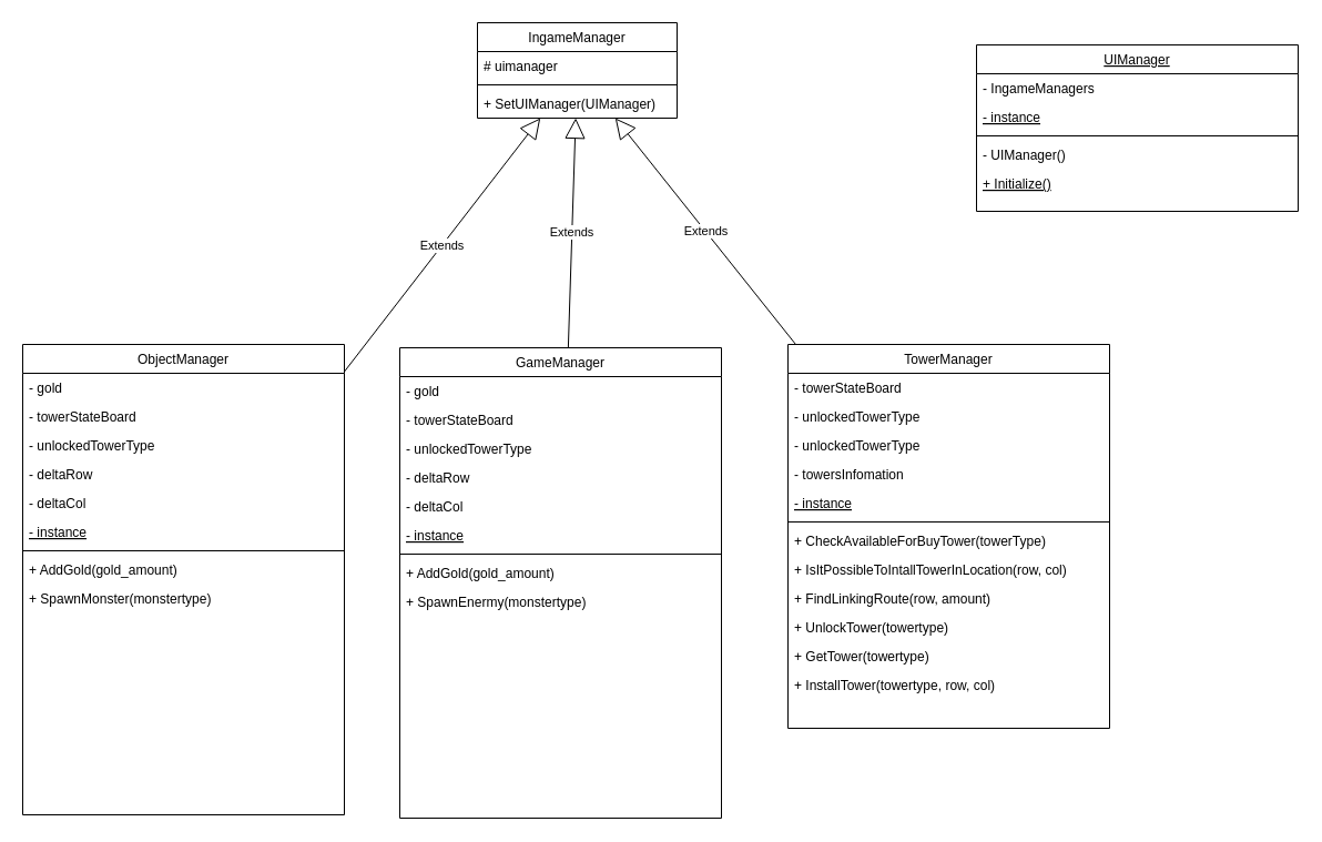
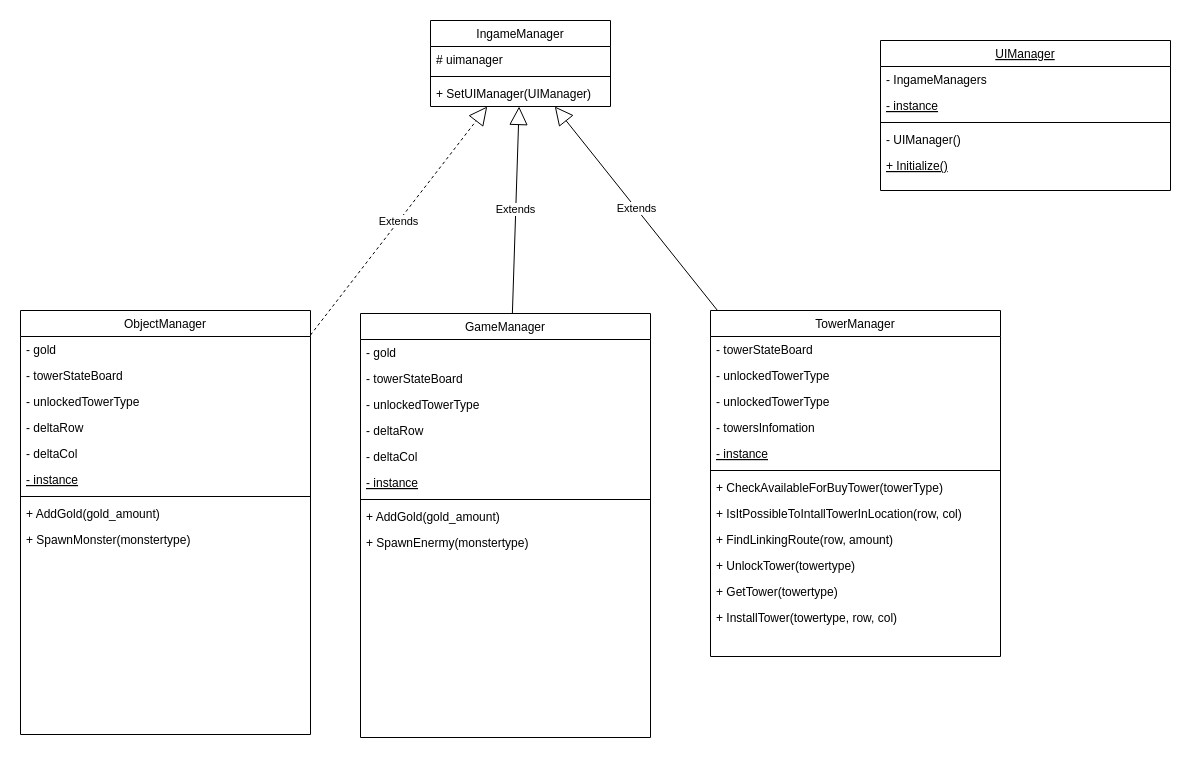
  <mxCell id="0" />
  <mxCell id="1" parent="0" />
  <mxCell id="2" value="GameManager" style="swimlane;fontStyle=0;align=center;verticalAlign=top;childLayout=stackLayout;horizontal=1;startSize=26;horizontalStack=0;resizeParent=1;resizeLast=0;collapsible=1;marginBottom=0;rounded=0;shadow=0;strokeWidth=1;" parent="1" vertex="1"><mxGeometry x="360" y="313" width="290" height="424" as="geometry"><mxRectangle x="230" y="140" width="160" height="26" as="alternateBounds" /></mxGeometry></mxCell>
  <mxCell id="3" value="- gold" style="text;align=left;verticalAlign=top;spacingLeft=4;spacingRight=4;overflow=hidden;rotatable=0;points=[[0,0.5],[1,0.5]];portConstraint=eastwest;" parent="2" vertex="1"><mxGeometry y="26" width="290" height="26" as="geometry" /></mxCell>
  <mxCell id="4" value="- towerStateBoard" style="text;align=left;verticalAlign=top;spacingLeft=4;spacingRight=4;overflow=hidden;rotatable=0;points=[[0,0.5],[1,0.5]];portConstraint=eastwest;rounded=0;shadow=0;html=0;" parent="2" vertex="1"><mxGeometry y="52" width="290" height="26" as="geometry" /></mxCell>
  <mxCell id="5" value="- unlockedTowerType" style="text;align=left;verticalAlign=top;spacingLeft=4;spacingRight=4;overflow=hidden;rotatable=0;points=[[0,0.5],[1,0.5]];portConstraint=eastwest;rounded=0;shadow=0;html=0;" vertex="1" parent="2"><mxGeometry y="78" width="290" height="26" as="geometry" /></mxCell>
  <mxCell id="6" value="- deltaRow" style="text;align=left;verticalAlign=top;spacingLeft=4;spacingRight=4;overflow=hidden;rotatable=0;points=[[0,0.5],[1,0.5]];portConstraint=eastwest;rounded=0;shadow=0;html=0;" vertex="1" parent="2"><mxGeometry y="104" width="290" height="26" as="geometry" /></mxCell>
  <mxCell id="7" value="- deltaCol" style="text;align=left;verticalAlign=top;spacingLeft=4;spacingRight=4;overflow=hidden;rotatable=0;points=[[0,0.5],[1,0.5]];portConstraint=eastwest;rounded=0;shadow=0;html=0;" vertex="1" parent="2"><mxGeometry y="130" width="290" height="26" as="geometry" /></mxCell>
  <mxCell id="8" value="- instance" style="text;align=left;verticalAlign=top;spacingLeft=4;spacingRight=4;overflow=hidden;rotatable=0;points=[[0,0.5],[1,0.5]];portConstraint=eastwest;rounded=0;shadow=0;html=0;fontStyle=4" vertex="1" parent="2"><mxGeometry y="156" width="290" height="26" as="geometry" /></mxCell>
  <mxCell id="9" value="" style="line;html=1;strokeWidth=1;align=left;verticalAlign=middle;spacingTop=-1;spacingLeft=3;spacingRight=3;rotatable=0;labelPosition=right;points=[];portConstraint=eastwest;" parent="2" vertex="1"><mxGeometry y="182" width="290" height="8" as="geometry" /></mxCell>
  <mxCell id="10" value="+ AddGold(gold_amount)" style="text;align=left;verticalAlign=top;spacingLeft=4;spacingRight=4;overflow=hidden;rotatable=0;points=[[0,0.5],[1,0.5]];portConstraint=eastwest;" vertex="1" parent="2"><mxGeometry y="190" width="290" height="26" as="geometry" /></mxCell>
  <mxCell id="11" value="+ SpawnEnermy(monstertype)" style="text;align=left;verticalAlign=top;spacingLeft=4;spacingRight=4;overflow=hidden;rotatable=0;points=[[0,0.5],[1,0.5]];portConstraint=eastwest;" vertex="1" parent="2"><mxGeometry y="216" width="290" height="26" as="geometry" /></mxCell>
  <mxCell id="12" value="UIManager" style="swimlane;fontStyle=4;align=center;verticalAlign=top;childLayout=stackLayout;horizontal=1;startSize=26;horizontalStack=0;resizeParent=1;resizeLast=0;collapsible=1;marginBottom=0;rounded=0;shadow=0;strokeWidth=1;" vertex="1" parent="1"><mxGeometry x="880" y="40" width="290" height="150" as="geometry"><mxRectangle x="230" y="140" width="160" height="26" as="alternateBounds" /></mxGeometry></mxCell>
  <mxCell id="13" value="- IngameManagers" style="text;align=left;verticalAlign=top;spacingLeft=4;spacingRight=4;overflow=hidden;rotatable=0;points=[[0,0.5],[1,0.5]];portConstraint=eastwest;rounded=0;shadow=0;html=0;" vertex="1" parent="12"><mxGeometry y="26" width="290" height="26" as="geometry" /></mxCell>
  <mxCell id="14" value="- instance" style="text;align=left;verticalAlign=top;spacingLeft=4;spacingRight=4;overflow=hidden;rotatable=0;points=[[0,0.5],[1,0.5]];portConstraint=eastwest;fontStyle=4" vertex="1" parent="12"><mxGeometry y="52" width="290" height="26" as="geometry" /></mxCell>
  <mxCell id="15" value="" style="line;html=1;strokeWidth=1;align=left;verticalAlign=middle;spacingTop=-1;spacingLeft=3;spacingRight=3;rotatable=0;labelPosition=right;points=[];portConstraint=eastwest;" vertex="1" parent="12"><mxGeometry y="78" width="290" height="8" as="geometry" /></mxCell>
  <mxCell id="16" value="- UIManager()" style="text;align=left;verticalAlign=top;spacingLeft=4;spacingRight=4;overflow=hidden;rotatable=0;points=[[0,0.5],[1,0.5]];portConstraint=eastwest;" vertex="1" parent="12"><mxGeometry y="86" width="290" height="26" as="geometry" /></mxCell>
  <mxCell id="17" value="+ Initialize()" style="text;align=left;verticalAlign=top;spacingLeft=4;spacingRight=4;overflow=hidden;rotatable=0;points=[[0,0.5],[1,0.5]];portConstraint=eastwest;fontStyle=4" vertex="1" parent="12"><mxGeometry y="112" width="290" height="26" as="geometry" /></mxCell>
  <mxCell id="18" value="TowerManager" style="swimlane;fontStyle=0;align=center;verticalAlign=top;childLayout=stackLayout;horizontal=1;startSize=26;horizontalStack=0;resizeParent=1;resizeLast=0;collapsible=1;marginBottom=0;rounded=0;shadow=0;strokeWidth=1;" vertex="1" parent="1"><mxGeometry x="710" y="310" width="290" height="346" as="geometry"><mxRectangle x="230" y="140" width="160" height="26" as="alternateBounds" /></mxGeometry></mxCell>
  <mxCell id="19" value="- towerStateBoard" style="text;align=left;verticalAlign=top;spacingLeft=4;spacingRight=4;overflow=hidden;rotatable=0;points=[[0,0.5],[1,0.5]];portConstraint=eastwest;rounded=0;shadow=0;html=0;" vertex="1" parent="18"><mxGeometry y="26" width="290" height="26" as="geometry" /></mxCell>
  <mxCell id="20" value="- unlockedTowerType" style="text;align=left;verticalAlign=top;spacingLeft=4;spacingRight=4;overflow=hidden;rotatable=0;points=[[0,0.5],[1,0.5]];portConstraint=eastwest;rounded=0;shadow=0;html=0;" vertex="1" parent="18"><mxGeometry y="52" width="290" height="26" as="geometry" /></mxCell>
  <mxCell id="21" value="- unlockedTowerType" style="text;align=left;verticalAlign=top;spacingLeft=4;spacingRight=4;overflow=hidden;rotatable=0;points=[[0,0.5],[1,0.5]];portConstraint=eastwest;rounded=0;shadow=0;html=0;" vertex="1" parent="18"><mxGeometry y="78" width="290" height="26" as="geometry" /></mxCell>
  <mxCell id="22" value="- towersInfomation" style="text;align=left;verticalAlign=top;spacingLeft=4;spacingRight=4;overflow=hidden;rotatable=0;points=[[0,0.5],[1,0.5]];portConstraint=eastwest;rounded=0;shadow=0;html=0;" vertex="1" parent="18"><mxGeometry y="104" width="290" height="26" as="geometry" /></mxCell>
  <mxCell id="23" value="- instance" style="text;align=left;verticalAlign=top;spacingLeft=4;spacingRight=4;overflow=hidden;rotatable=0;points=[[0,0.5],[1,0.5]];portConstraint=eastwest;rounded=0;shadow=0;html=0;fontStyle=4" vertex="1" parent="18"><mxGeometry y="130" width="290" height="26" as="geometry" /></mxCell>
  <mxCell id="24" value="" style="line;html=1;strokeWidth=1;align=left;verticalAlign=middle;spacingTop=-1;spacingLeft=3;spacingRight=3;rotatable=0;labelPosition=right;points=[];portConstraint=eastwest;" vertex="1" parent="18"><mxGeometry y="156" width="290" height="8" as="geometry" /></mxCell>
  <mxCell id="25" value="+ CheckAvailableForBuyTower(towerType)" style="text;align=left;verticalAlign=top;spacingLeft=4;spacingRight=4;overflow=hidden;rotatable=0;points=[[0,0.5],[1,0.5]];portConstraint=eastwest;" vertex="1" parent="18"><mxGeometry y="164" width="290" height="26" as="geometry" /></mxCell>
  <mxCell id="26" value="+ IsItPossibleToIntallTowerInLocation(row, col)" style="text;align=left;verticalAlign=top;spacingLeft=4;spacingRight=4;overflow=hidden;rotatable=0;points=[[0,0.5],[1,0.5]];portConstraint=eastwest;" vertex="1" parent="18"><mxGeometry y="190" width="290" height="26" as="geometry" /></mxCell>
  <mxCell id="27" value="+ FindLinkingRoute(row, amount)" style="text;align=left;verticalAlign=top;spacingLeft=4;spacingRight=4;overflow=hidden;rotatable=0;points=[[0,0.5],[1,0.5]];portConstraint=eastwest;" vertex="1" parent="18"><mxGeometry y="216" width="290" height="26" as="geometry" /></mxCell>
  <mxCell id="28" value="+ UnlockTower(towertype)" style="text;align=left;verticalAlign=top;spacingLeft=4;spacingRight=4;overflow=hidden;rotatable=0;points=[[0,0.5],[1,0.5]];portConstraint=eastwest;" vertex="1" parent="18"><mxGeometry y="242" width="290" height="26" as="geometry" /></mxCell>
  <mxCell id="29" value="+ GetTower(towertype)" style="text;align=left;verticalAlign=top;spacingLeft=4;spacingRight=4;overflow=hidden;rotatable=0;points=[[0,0.5],[1,0.5]];portConstraint=eastwest;" vertex="1" parent="18"><mxGeometry y="268" width="290" height="26" as="geometry" /></mxCell>
  <mxCell id="30" value="+ InstallTower(towertype, row, col)" style="text;align=left;verticalAlign=top;spacingLeft=4;spacingRight=4;overflow=hidden;rotatable=0;points=[[0,0.5],[1,0.5]];portConstraint=eastwest;" vertex="1" parent="18"><mxGeometry y="294" width="290" height="26" as="geometry" /></mxCell>
  <mxCell id="31" value="IngameManager" style="swimlane;fontStyle=0;align=center;verticalAlign=top;childLayout=stackLayout;horizontal=1;startSize=26;horizontalStack=0;resizeParent=1;resizeParentMax=0;resizeLast=0;collapsible=1;marginBottom=0;" vertex="1" parent="1"><mxGeometry x="430" y="20" width="180" height="86" as="geometry" /></mxCell>
  <mxCell id="32" value="# uimanager" style="text;align=left;verticalAlign=top;spacingLeft=4;spacingRight=4;overflow=hidden;rotatable=0;points=[[0,0.5],[1,0.5]];portConstraint=eastwest;rounded=0;shadow=0;html=0;fontStyle=0" vertex="1" parent="31"><mxGeometry y="26" width="180" height="26" as="geometry" /></mxCell>
  <mxCell id="33" value="" style="line;strokeWidth=1;fillColor=none;align=left;verticalAlign=middle;spacingTop=-1;spacingLeft=3;spacingRight=3;rotatable=0;labelPosition=right;points=[];portConstraint=eastwest;" vertex="1" parent="31"><mxGeometry y="52" width="180" height="8" as="geometry" /></mxCell>
  <mxCell id="34" value="+ SetUIManager(UIManager)" style="text;align=left;verticalAlign=top;spacingLeft=4;spacingRight=4;overflow=hidden;rotatable=0;points=[[0,0.5],[1,0.5]];portConstraint=eastwest;" vertex="1" parent="31"><mxGeometry y="60" width="180" height="26" as="geometry" /></mxCell>
  <mxCell id="35" value="Extends" style="endArrow=block;endSize=16;endFill=0;html=1;rounded=0;" edge="1" parent="1" source="2" target="31"><mxGeometry width="160" relative="1" as="geometry"><mxPoint x="740" y="320" as="sourcePoint" /><mxPoint x="900" y="320" as="targetPoint" /></mxGeometry></mxCell>
  <mxCell id="36" value="Extends" style="endArrow=block;endSize=16;endFill=0;html=1;rounded=0;" edge="1" parent="1" source="18" target="31"><mxGeometry width="160" relative="1" as="geometry"><mxPoint x="640" y="330" as="sourcePoint" /><mxPoint x="900" y="320" as="targetPoint" /></mxGeometry></mxCell>
  <mxCell id="37" value="ObjectManager" style="swimlane;fontStyle=0;align=center;verticalAlign=top;childLayout=stackLayout;horizontal=1;startSize=26;horizontalStack=0;resizeParent=1;resizeLast=0;collapsible=1;marginBottom=0;rounded=0;shadow=0;strokeWidth=1;" vertex="1" parent="1"><mxGeometry x="20" y="310" width="290" height="424" as="geometry"><mxRectangle x="230" y="140" width="160" height="26" as="alternateBounds" /></mxGeometry></mxCell>
  <mxCell id="38" value="- gold" style="text;align=left;verticalAlign=top;spacingLeft=4;spacingRight=4;overflow=hidden;rotatable=0;points=[[0,0.5],[1,0.5]];portConstraint=eastwest;" vertex="1" parent="37"><mxGeometry y="26" width="290" height="26" as="geometry" /></mxCell>
  <mxCell id="39" value="- towerStateBoard" style="text;align=left;verticalAlign=top;spacingLeft=4;spacingRight=4;overflow=hidden;rotatable=0;points=[[0,0.5],[1,0.5]];portConstraint=eastwest;rounded=0;shadow=0;html=0;" vertex="1" parent="37"><mxGeometry y="52" width="290" height="26" as="geometry" /></mxCell>
  <mxCell id="40" value="- unlockedTowerType" style="text;align=left;verticalAlign=top;spacingLeft=4;spacingRight=4;overflow=hidden;rotatable=0;points=[[0,0.5],[1,0.5]];portConstraint=eastwest;rounded=0;shadow=0;html=0;" vertex="1" parent="37"><mxGeometry y="78" width="290" height="26" as="geometry" /></mxCell>
  <mxCell id="41" value="- deltaRow" style="text;align=left;verticalAlign=top;spacingLeft=4;spacingRight=4;overflow=hidden;rotatable=0;points=[[0,0.5],[1,0.5]];portConstraint=eastwest;rounded=0;shadow=0;html=0;" vertex="1" parent="37"><mxGeometry y="104" width="290" height="26" as="geometry" /></mxCell>
  <mxCell id="42" value="- deltaCol" style="text;align=left;verticalAlign=top;spacingLeft=4;spacingRight=4;overflow=hidden;rotatable=0;points=[[0,0.5],[1,0.5]];portConstraint=eastwest;rounded=0;shadow=0;html=0;" vertex="1" parent="37"><mxGeometry y="130" width="290" height="26" as="geometry" /></mxCell>
  <mxCell id="43" value="- instance" style="text;align=left;verticalAlign=top;spacingLeft=4;spacingRight=4;overflow=hidden;rotatable=0;points=[[0,0.5],[1,0.5]];portConstraint=eastwest;rounded=0;shadow=0;html=0;fontStyle=4" vertex="1" parent="37"><mxGeometry y="156" width="290" height="26" as="geometry" /></mxCell>
  <mxCell id="44" value="" style="line;html=1;strokeWidth=1;align=left;verticalAlign=middle;spacingTop=-1;spacingLeft=3;spacingRight=3;rotatable=0;labelPosition=right;points=[];portConstraint=eastwest;" vertex="1" parent="37"><mxGeometry y="182" width="290" height="8" as="geometry" /></mxCell>
  <mxCell id="45" value="+ AddGold(gold_amount)" style="text;align=left;verticalAlign=top;spacingLeft=4;spacingRight=4;overflow=hidden;rotatable=0;points=[[0,0.5],[1,0.5]];portConstraint=eastwest;" vertex="1" parent="37"><mxGeometry y="190" width="290" height="26" as="geometry" /></mxCell>
  <mxCell id="46" value="+ SpawnMonster(monstertype)" style="text;align=left;verticalAlign=top;spacingLeft=4;spacingRight=4;overflow=hidden;rotatable=0;points=[[0,0.5],[1,0.5]];portConstraint=eastwest;" vertex="1" parent="37"><mxGeometry y="216" width="290" height="26" as="geometry" /></mxCell>
- <mxCell id="47" value="Extends" style="endArrow=block;endSize=16;endFill=0;html=1;rounded=0;" edge="1" parent="1" source="37" target="31"><mxGeometry width="160" relative="1" as="geometry"><mxPoint x="240" y="420" as="sourcePoint" /><mxPoint x="400" y="420" as="targetPoint" /></mxGeometry></mxCell>
+ <mxCell id="47" value="Extends" style="endArrow=block;endSize=16;endFill=0;html=1;rounded=0;dashed=1;" edge="1" parent="1" source="37" target="31"><mxGeometry width="160" relative="1" as="geometry"><mxPoint x="240" y="420" as="sourcePoint" /><mxPoint x="400" y="420" as="targetPoint" /></mxGeometry></mxCell>
